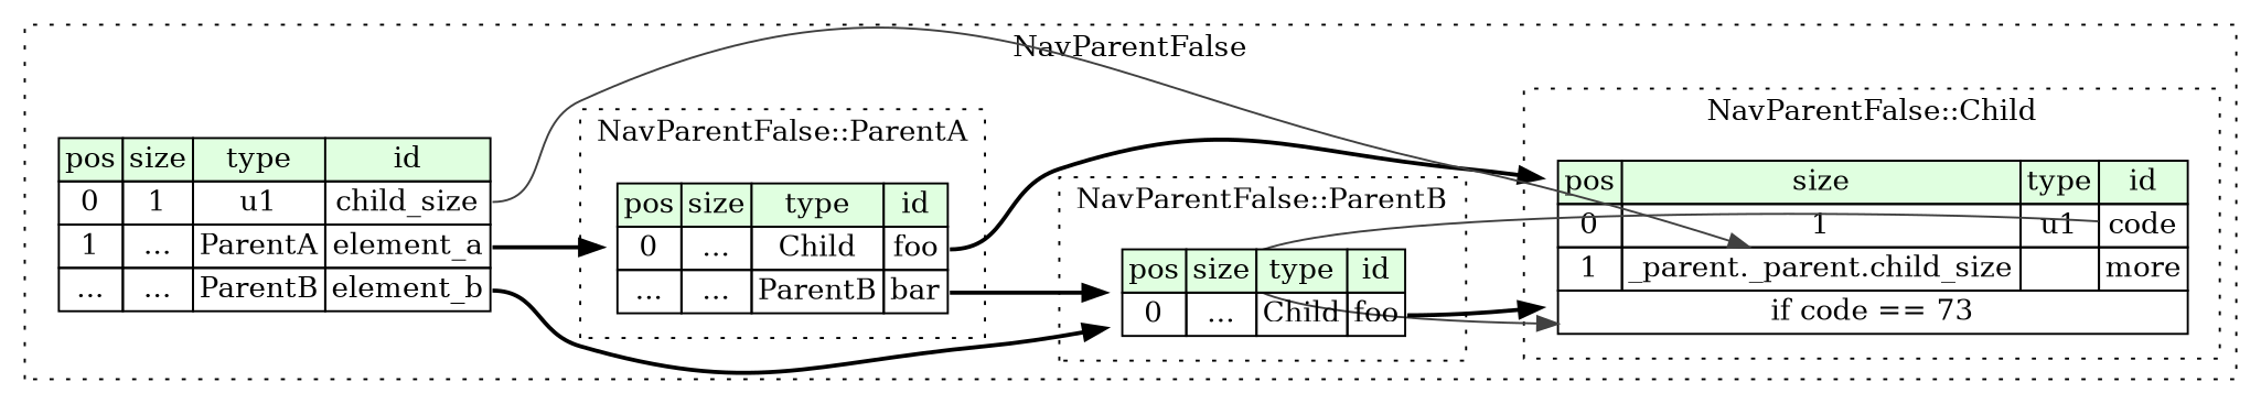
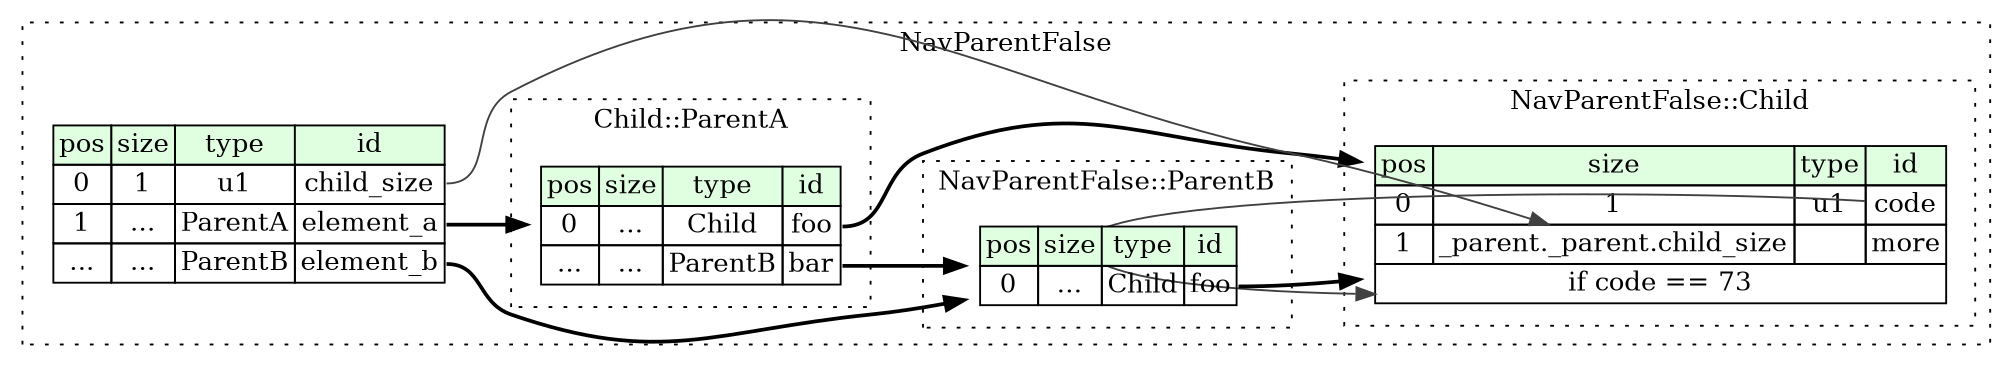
  digraph {
    rankdir=LR
    node [shape=plaintext]
    edge [tailport=foo_type style=bold]
    n1 [label=<<TABLE BORDER="0" CELLBORDER="1" CELLSPACING="0"> 				<TR><TD BGCOLOR="#E0FFE0">pos</TD><TD BGCOLOR="#E0FFE0">size</TD><TD BGCOLOR="#E0FFE0">type</TD><TD BGCOLOR="#E0FFE0">id</TD></TR> 				<TR><TD PORT="code_pos">0</TD><TD PORT="code_size">1</TD><TD>u1</TD><TD PORT="code_type">code</TD></TR> 				<TR><TD PORT="more_pos">1</TD><TD PORT="more_size">_parent._parent.child_size</TD><TD></TD><TD PORT="more_type">more</TD></TR> 				<TR><TD COLSPAN="4" PORT="more__if">if code == 73</TD></TR> 			</TABLE>>]
    n2 [label=<<TABLE BORDER="0" CELLBORDER="1" CELLSPACING="0"> 				<TR><TD BGCOLOR="#E0FFE0">pos</TD><TD BGCOLOR="#E0FFE0">size</TD><TD BGCOLOR="#E0FFE0">type</TD><TD BGCOLOR="#E0FFE0">id</TD></TR> 				<TR><TD PORT="foo_pos">0</TD><TD PORT="foo_size">...</TD><TD>Child</TD><TD PORT="foo_type">foo</TD></TR> 				<TR><TD PORT="bar_pos">...</TD><TD PORT="bar_size">...</TD><TD>ParentB</TD><TD PORT="bar_type">bar</TD></TR> 			</TABLE>>]
    n3 [label=<<TABLE BORDER="0" CELLBORDER="1" CELLSPACING="0"> 				<TR><TD BGCOLOR="#E0FFE0">pos</TD><TD BGCOLOR="#E0FFE0">size</TD><TD BGCOLOR="#E0FFE0">type</TD><TD BGCOLOR="#E0FFE0">id</TD></TR> 				<TR><TD PORT="foo_pos">0</TD><TD PORT="foo_size">...</TD><TD>Child</TD><TD PORT="foo_type">foo</TD></TR> 			</TABLE>>]
    n4 [label=<<TABLE BORDER="0" CELLBORDER="1" CELLSPACING="0"> 			<TR><TD BGCOLOR="#E0FFE0">pos</TD><TD BGCOLOR="#E0FFE0">size</TD><TD BGCOLOR="#E0FFE0">type</TD><TD BGCOLOR="#E0FFE0">id</TD></TR> 			<TR><TD PORT="child_size_pos">0</TD><TD PORT="child_size_size">1</TD><TD>u1</TD><TD PORT="child_size_type">child_size</TD></TR> 			<TR><TD PORT="element_a_pos">1</TD><TD PORT="element_a_size">...</TD><TD>ParentA</TD><TD PORT="element_a_type">element_a</TD></TR> 			<TR><TD PORT="element_b_pos">...</TD><TD PORT="element_b_size">...</TD><TD>ParentB</TD><TD PORT="element_b_type">element_b</TD></TR> 		</TABLE>>]
    subgraph cluster_1 {
      label=NavParentFalse
      style=dotted
      n4
      subgraph cluster_2 {
        label="NavParentFalse::Child"
        style=dotted
        n1
      }
      subgraph cluster_3 {
-       label="NavParentFalse::ParentA"
+       label="Child::ParentA"
        style=dotted
        n2
      }
      subgraph cluster_4 {
        label="NavParentFalse::ParentB"
        style=dotted
        n3
      }
    }
    n1 -> n1 [color="#404040" headport=more__if tailport=code_type style=""]
    n2 -> n1
    n2 -> n3 [tailport=bar_type]
    n3 -> n1
    n4 -> n1 [color="#404040" headport=more_size tailport=child_size_type style=""]
    n4 -> n2 [tailport=element_a_type]
    n4 -> n3 [tailport=element_b_type]
  }
